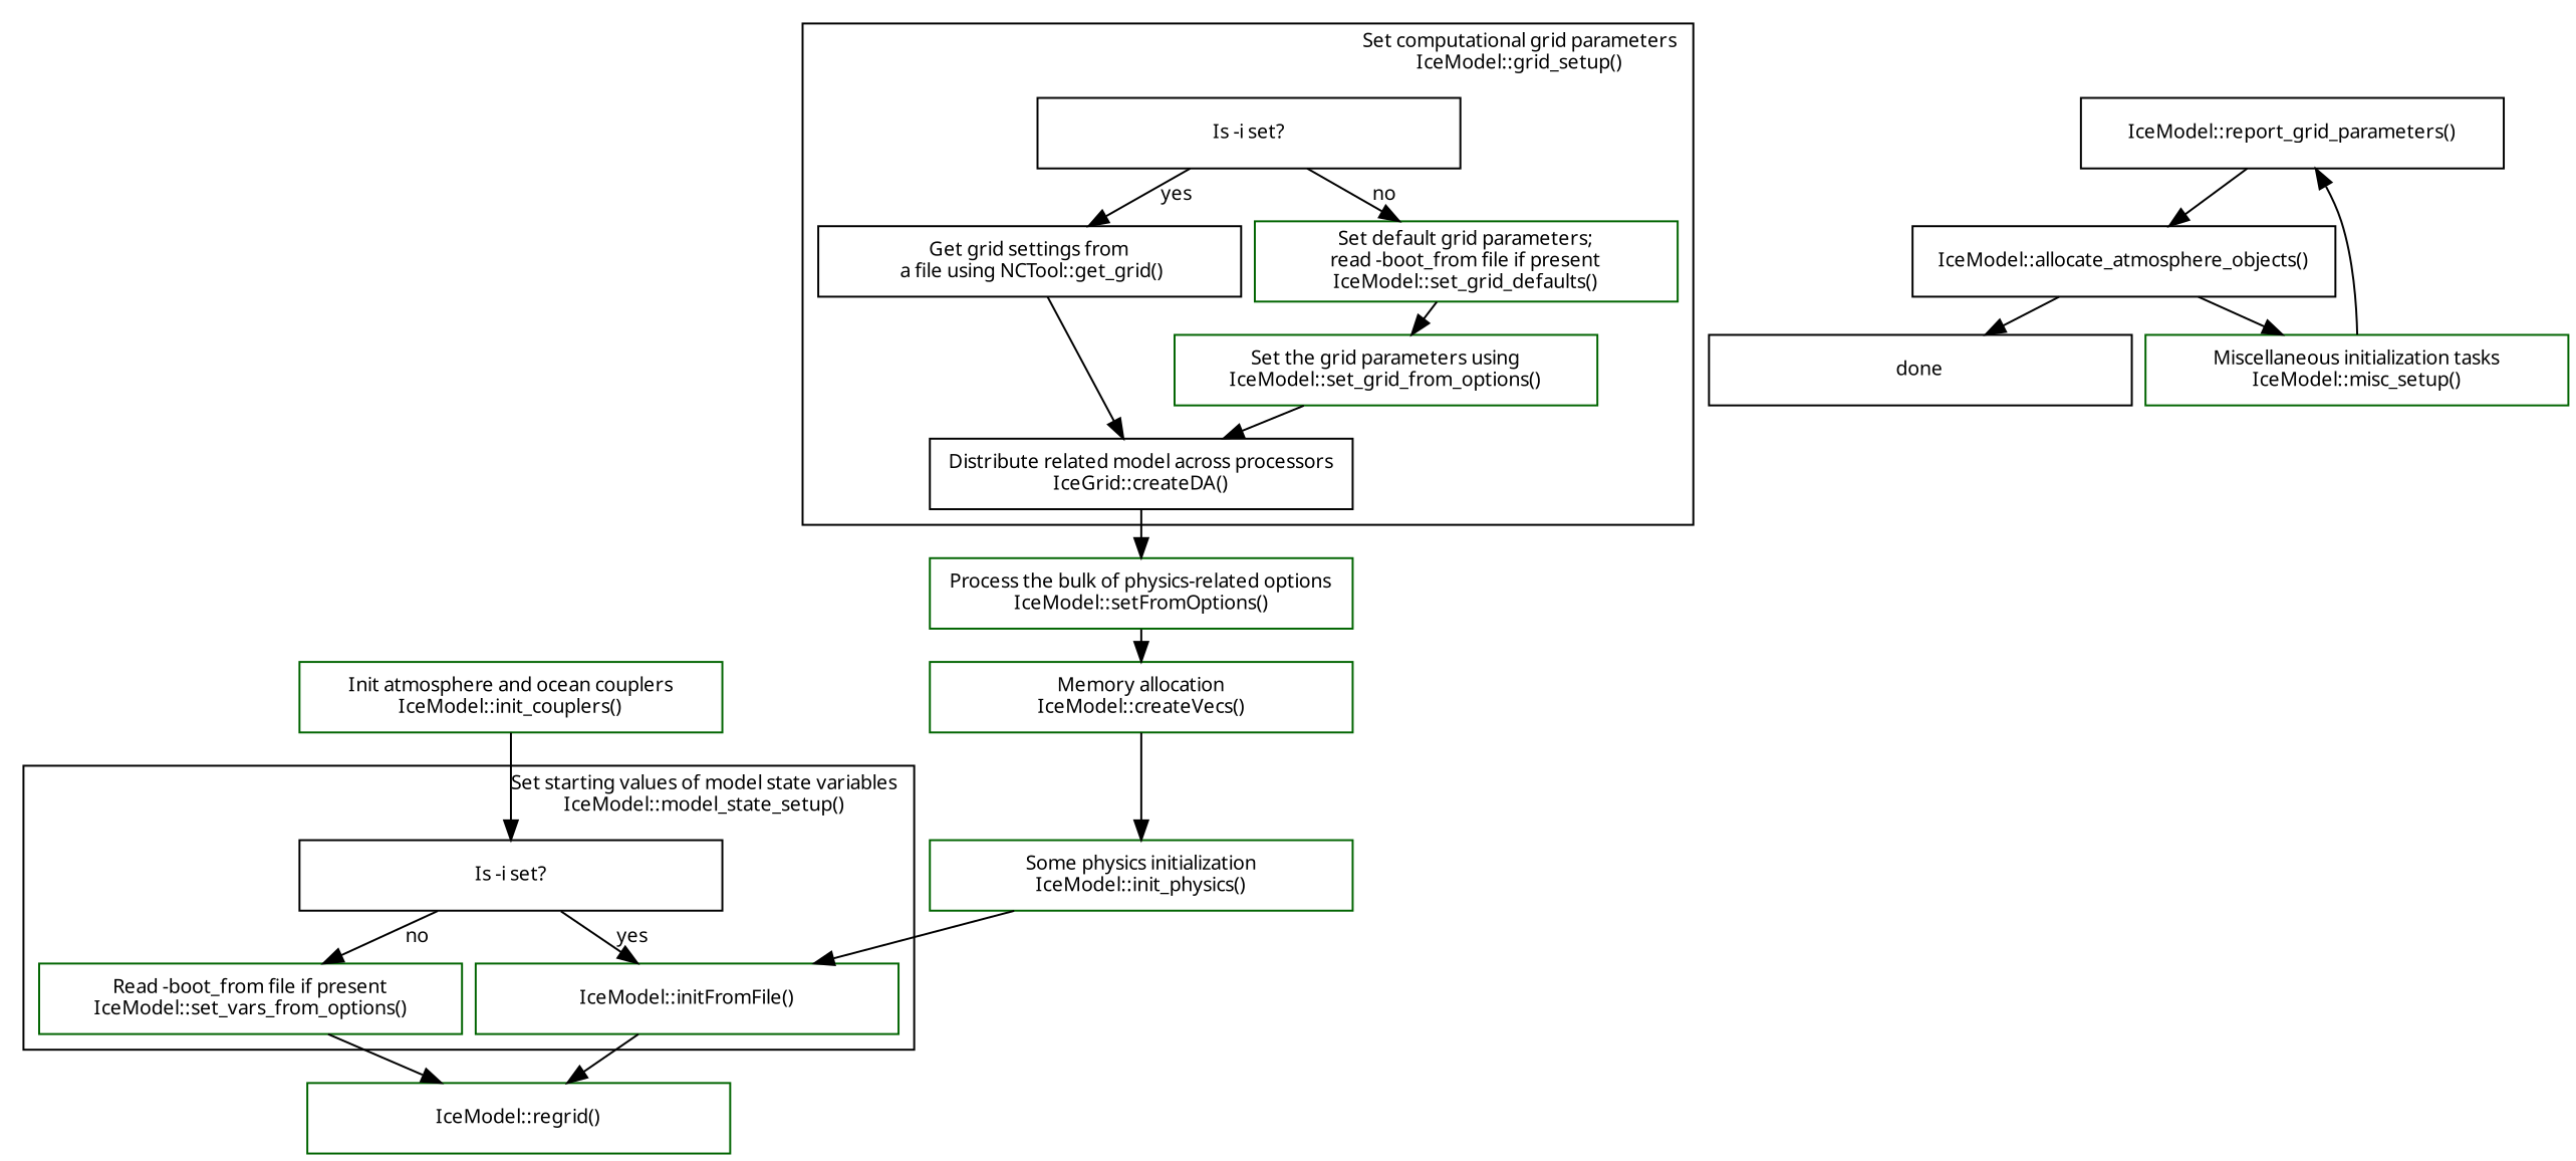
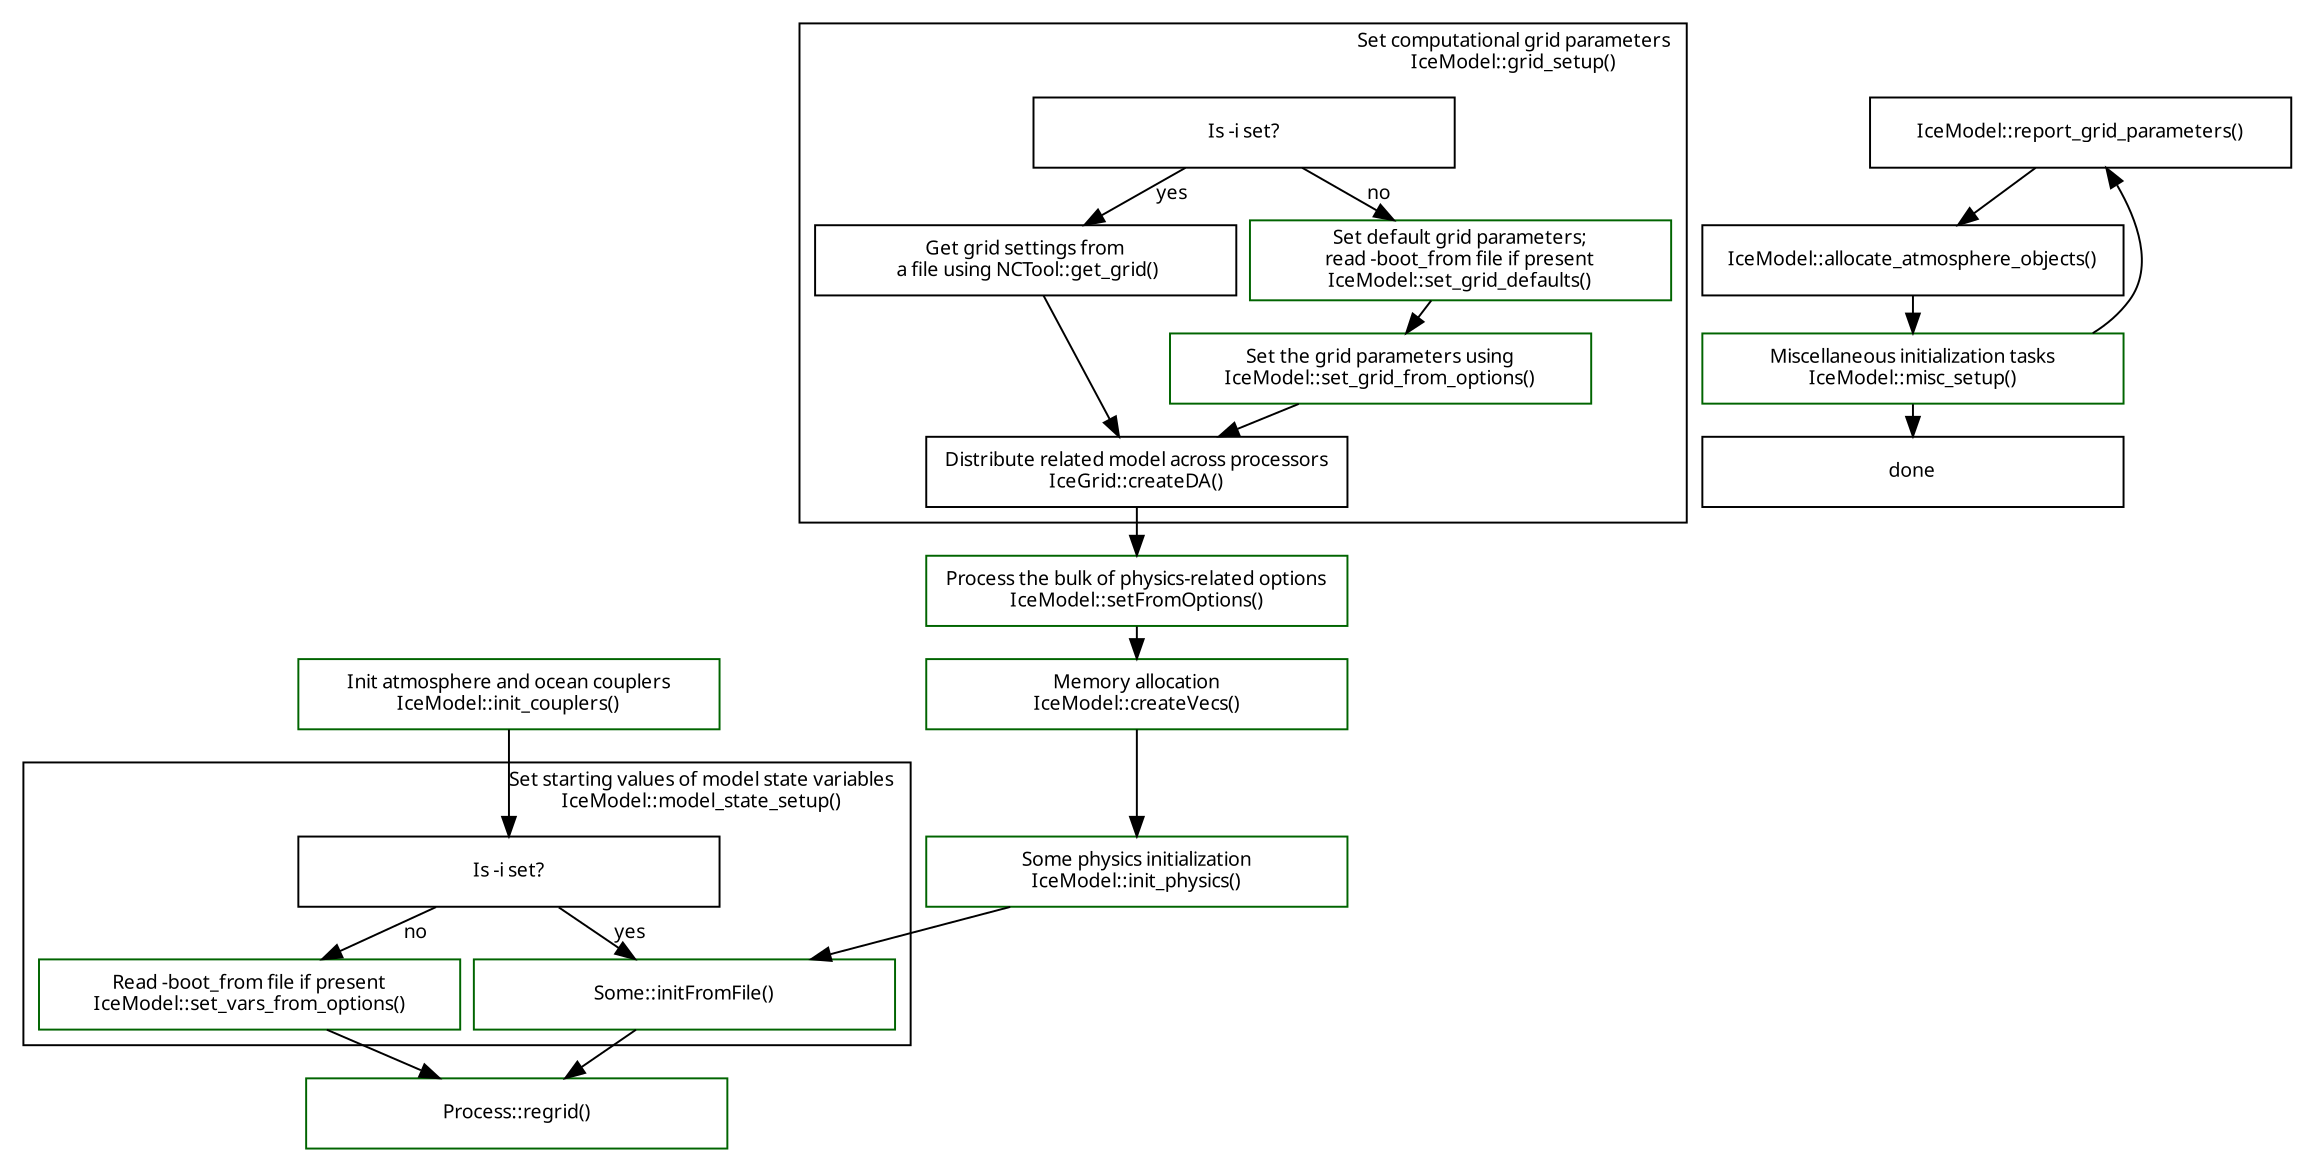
  digraph {
    fontname="Noto Sans"
    fontsize=10
    nodesep=0.1
    ranksep=0.1
    node [fontname="Noto Sans" fontsize=10 shape=box color=darkgreen]
    edge [fontname="Noto Sans" fontsize=10]
    n1 [label="Get grid settings from\n a file using NCTool::get_grid()" width=3 color=""]
    n2 [label="Set default grid parameters;\nread -boot_from file if present\nIceModel::set_grid_defaults()" width=3]
    n3 [label="Is -i set?" width=3 color=""]
    n4 [label="Distribute related model across processors\nIceGrid::createDA()" width=3 color=""]
    n5 [label="Set the grid parameters using\nIceModel::set_grid_from_options()" width=3]
    n6 [label="Is -i set?" width=3 color=""]
-   n7 [label="IceModel::initFromFile()" width=3]
+   n7 [label="Some::initFromFile()" width=3]
    n8 [label="Read -boot_from file if present\nIceModel::set_vars_from_options()" width=3]
    n9 [label="Process the bulk of physics-related options\nIceModel::setFromOptions()" width=3]
-   n10 [label="IceModel::regrid()" width=3]
+   n10 [label="Process::regrid()" width=3]
    n11 [label="Memory allocation\nIceModel::createVecs()" width=3]
    n12 [label="Some physics initialization\nIceModel::init_physics()" width=3]
    n13 [label="Init atmosphere and ocean couplers\nIceModel::init_couplers()" width=3]
    n14 [label="IceModel::report_grid_parameters()" width=3 color=""]
    n15 [label="IceModel::allocate_atmosphere_objects()" width=3 color=""]
    n16 [label="Miscellaneous initialization tasks\nIceModel::misc_setup()" width=3]
    done [width=3 color=""]
    subgraph cluster_1 {
      label="Set computational grid parameters\rIceModel::grid_setup()"
      labeljust=r
      n3
      n4
      n5
      subgraph sub_2 {
        label="Set computational grid parameters\rIceModel::grid_setup()"
        labeljust=r
        rank=same
        n1
        n2
      }
    }
    subgraph cluster_3 {
      label="Set starting values of model state variables\rIceModel::model_state_setup()"
      labeljust=r
      n6
      n7
      n8
    }
    n1 -> n4
    n2 -> n5
    n3 -> n1 [label=yes]
    n3 -> n2 [label=no]
    n4 -> n9
    n5 -> n4
    n6 -> n7 [label=yes]
    n6 -> n8 [label=no]
    n7 -> n10
    n8 -> n10
    n9 -> n11
    n11 -> n12
    n12 -> n7
    n13 -> n6
    n14 -> n15
    n15 -> n16
    n16 -> n14
-   n15 -> done
+   n16 -> done
  }
